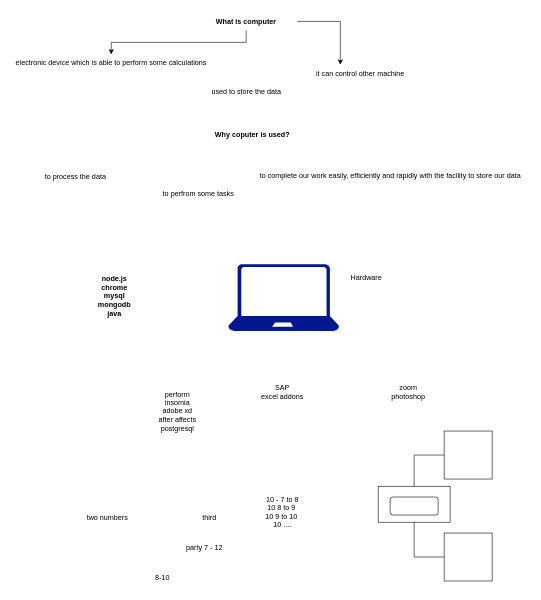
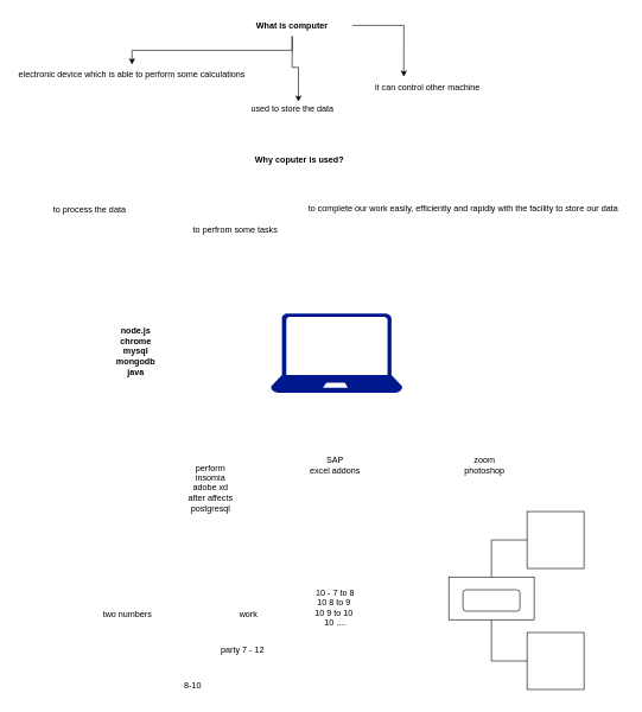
  <mxCell id="0" />
  <mxCell id="1" parent="0" />
  <mxCell id="2" style="edgeStyle=orthogonalEdgeStyle;rounded=0;orthogonalLoop=1;jettySize=auto;html=1;entryX=0.305;entryY=-0.033;entryDx=0;entryDy=0;entryPerimeter=0;" edge="1" parent="1" source="5" target="8"><mxGeometry relative="1" as="geometry" /></mxCell>
  <mxCell id="3" style="edgeStyle=orthogonalEdgeStyle;rounded=0;orthogonalLoop=1;jettySize=auto;html=1;entryX=0.5;entryY=0;entryDx=0;entryDy=0;" edge="1" parent="1" source="5" target="6"><mxGeometry relative="1" as="geometry" /></mxCell>
+ <mxCell id="4" style="edgeStyle=orthogonalEdgeStyle;rounded=0;orthogonalLoop=1;jettySize=auto;html=1;entryX=0.563;entryY=0.14;entryDx=0;entryDy=0;entryPerimeter=0;" edge="1" parent="1" source="5" target="7"><mxGeometry relative="1" as="geometry" /></mxCell>
  <mxCell id="5" value="&lt;b&gt;What is computer&lt;/b&gt;" style="text;html=1;strokeColor=none;fillColor=none;align=center;verticalAlign=middle;whiteSpace=wrap;rounded=0;" vertex="1" parent="1"><mxGeometry x="325" width="170" height="30" as="geometry" y="20" /></mxCell>
  <mxCell id="6" value="electronic device which is able to perform some calculations" style="text;html=1;strokeColor=none;fillColor=none;align=center;verticalAlign=middle;whiteSpace=wrap;rounded=0;" vertex="1" parent="1"><mxGeometry x="20" y="90" width="330" height="30" as="geometry" /></mxCell>
  <mxCell id="7" value="used to store the data" style="text;html=1;align=center;verticalAlign=middle;resizable=0;points=[];autosize=1;strokeColor=none;fillColor=none;" vertex="1" parent="1"><mxGeometry x="340" y="138" width="140" height="30" as="geometry" /></mxCell>
  <mxCell id="8" value="it can control other machine" style="text;html=1;align=center;verticalAlign=middle;resizable=0;points=[];autosize=1;strokeColor=none;fillColor=none;" vertex="1" parent="1"><mxGeometry x="515" y="108" width="170" height="30" as="geometry" /></mxCell>
  <mxCell id="9" value="&lt;b&gt;Why coputer is used?&lt;/b&gt;" style="text;html=1;align=center;verticalAlign=middle;resizable=0;points=[];autosize=1;strokeColor=none;fillColor=none;" vertex="1" parent="1"><mxGeometry x="345" y="210" width="150" height="30" as="geometry" /></mxCell>
  <mxCell id="10" value="to process the data" style="text;html=1;align=center;verticalAlign=middle;resizable=0;points=[];autosize=1;strokeColor=none;fillColor=none;" vertex="1" parent="1"><mxGeometry x="60" y="280" width="130" height="30" as="geometry" /></mxCell>
  <mxCell id="11" value="to perfrom some tasks" style="text;html=1;align=center;verticalAlign=middle;resizable=0;points=[];autosize=1;strokeColor=none;fillColor=none;" vertex="1" parent="1"><mxGeometry x="260" y="308" width="140" height="30" as="geometry" /></mxCell>
  <mxCell id="12" value="to complete our work easily, efficiently and rapidly with the facility to store our data" style="text;html=1;align=center;verticalAlign=middle;resizable=0;points=[];autosize=1;strokeColor=none;fillColor=none;" vertex="1" parent="1"><mxGeometry x="420" y="278" width="460" height="30" as="geometry" /></mxCell>
  <mxCell id="13" value="" style="sketch=0;aspect=fixed;pointerEvents=1;shadow=0;dashed=0;html=1;strokeColor=none;labelPosition=center;verticalLabelPosition=bottom;verticalAlign=top;align=center;fillColor=#00188D;shape=mxgraph.azure.laptop" vertex="1" parent="1"><mxGeometry x="380" y="440" width="185" height="111" as="geometry" /></mxCell>
  <mxCell id="14" value="&lt;b&gt;node.js&lt;br&gt;chrome&lt;br&gt;mysql&lt;br&gt;mongodb&lt;br&gt;java&lt;/b&gt;" style="text;html=1;align=center;verticalAlign=middle;resizable=0;points=[];autosize=1;strokeColor=none;fillColor=none;" vertex="1" parent="1"><mxGeometry x="150" y="448" width="80" height="90" as="geometry" /></mxCell>
  <mxCell id="15" value="perform&lt;br&gt;insomia&lt;br&gt;adobe xd&lt;br&gt;after affects&lt;br&gt;postgresql" style="text;html=1;align=center;verticalAlign=middle;resizable=0;points=[];autosize=1;strokeColor=none;fillColor=none;" vertex="1" parent="1"><mxGeometry x="250" y="640" width="90" height="90" as="geometry" /></mxCell>
  <mxCell id="16" value="SAP&lt;br&gt;excel addons" style="text;html=1;align=center;verticalAlign=middle;resizable=0;points=[];autosize=1;strokeColor=none;fillColor=none;" vertex="1" parent="1"><mxGeometry x="425" y="633" width="90" height="40" as="geometry" /></mxCell>
  <mxCell id="17" value="zoom&lt;br&gt;photoshop" style="text;html=1;align=center;verticalAlign=middle;resizable=0;points=[];autosize=1;strokeColor=none;fillColor=none;" vertex="1" parent="1"><mxGeometry x="640" y="633" width="80" height="40" as="geometry" /></mxCell>
- <mxCell id="18" value="Hardware" style="text;html=1;align=center;verticalAlign=middle;resizable=0;points=[];autosize=1;strokeColor=none;fillColor=none;" vertex="1" parent="1"><mxGeometry x="570" y="448" width="80" height="30" as="geometry" /></mxCell>
  <mxCell id="19" value="two numbers&amp;nbsp;" style="text;html=1;align=center;verticalAlign=middle;resizable=0;points=[];autosize=1;strokeColor=none;fillColor=none;" vertex="1" parent="1"><mxGeometry x="130" y="848" width="100" height="30" as="geometry" /></mxCell>
- <mxCell id="20" value="third&amp;nbsp;" style="text;html=1;align=center;verticalAlign=middle;resizable=0;points=[];autosize=1;strokeColor=none;fillColor=none;" vertex="1" parent="1"><mxGeometry x="325" y="848" width="50" height="30" as="geometry" /></mxCell>
+ <mxCell id="20" value="work&amp;nbsp;" style="text;html=1;align=center;verticalAlign=middle;resizable=0;points=[];autosize=1;strokeColor=none;fillColor=none;" vertex="1" parent="1"><mxGeometry x="325" y="848" width="50" height="30" as="geometry" /></mxCell>
  <mxCell id="21" value="party 7 - 12" style="text;html=1;align=center;verticalAlign=middle;resizable=0;points=[];autosize=1;strokeColor=none;fillColor=none;" vertex="1" parent="1"><mxGeometry x="300" y="898" width="80" height="30" as="geometry" /></mxCell>
  <mxCell id="22" value="10 - 7 to 8&lt;br&gt;10 8 to 9&amp;nbsp;&lt;br&gt;10 9 to 10&amp;nbsp;&lt;br&gt;10 ...." style="text;html=1;align=center;verticalAlign=middle;resizable=0;points=[];autosize=1;strokeColor=none;fillColor=none;" vertex="1" parent="1"><mxGeometry x="430" y="818" width="80" height="70" as="geometry" /></mxCell>
  <mxCell id="23" style="edgeStyle=orthogonalEdgeStyle;rounded=0;orthogonalLoop=1;jettySize=auto;html=1;entryX=0.5;entryY=0;entryDx=0;entryDy=0;" edge="1" parent="1" source="24" target="28"><mxGeometry relative="1" as="geometry" /></mxCell>
  <mxCell id="24" value="" style="whiteSpace=wrap;html=1;aspect=fixed;" vertex="1" parent="1"><mxGeometry x="740" y="718" width="80" height="80" as="geometry" /></mxCell>
  <mxCell id="25" style="edgeStyle=orthogonalEdgeStyle;rounded=0;orthogonalLoop=1;jettySize=auto;html=1;" edge="1" parent="1" source="26" target="28"><mxGeometry relative="1" as="geometry" /></mxCell>
  <mxCell id="26" value="" style="whiteSpace=wrap;html=1;aspect=fixed;" vertex="1" parent="1"><mxGeometry x="740" y="888" width="80" height="80" as="geometry" /></mxCell>
  <mxCell id="27" value="" style="rounded=0;whiteSpace=wrap;html=1;" vertex="1" parent="1"><mxGeometry x="630" y="810" width="120" height="60" as="geometry" /></mxCell>
  <mxCell id="28" value="" style="rounded=1;whiteSpace=wrap;html=1;" vertex="1" parent="1"><mxGeometry x="650" y="828" width="80" height="30" as="geometry" /></mxCell>
  <mxCell id="29" value="8-10" style="text;html=1;align=center;verticalAlign=middle;resizable=0;points=[];autosize=1;strokeColor=none;fillColor=none;" vertex="1" parent="1"><mxGeometry x="245" y="948" width="50" height="30" as="geometry" /></mxCell>
